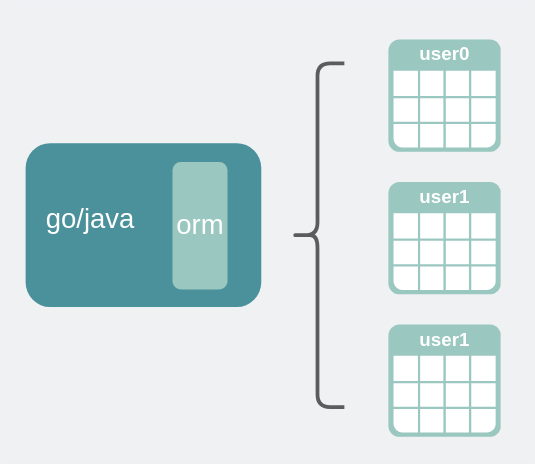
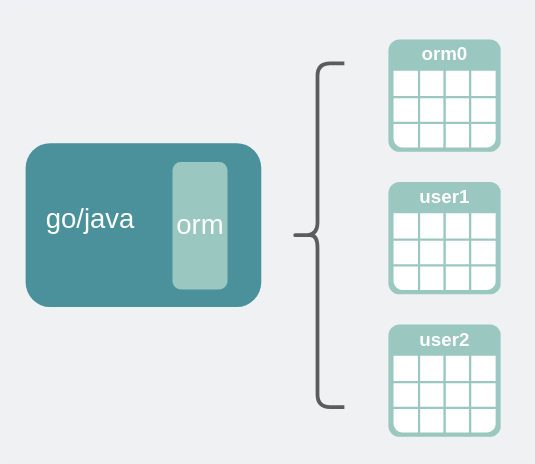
  <mxCell id="0" />
  <mxCell id="1" parent="0" />
  <mxCell id="2" value="" style="rounded=1;whiteSpace=wrap;html=1;fillColor=#4A919B;strokeColor=none;" parent="1" vertex="1"><mxGeometry x="20" y="114" width="188.5" height="131" as="geometry" /></mxCell>
  <mxCell id="3" value="" style="shadow=0;dashed=0;html=1;strokeColor=none;fillColor=#9AC7BF;labelPosition=center;verticalLabelPosition=bottom;verticalAlign=top;align=center;outlineConnect=0;shape=mxgraph.veeam.table;fontSize=22;" parent="1" vertex="1"><mxGeometry x="310.2" y="31" width="89.8" height="89.8" as="geometry" /></mxCell>
  <mxCell id="4" value="&lt;font color=&quot;#ffffff&quot; style=&quot;font-size: 22px;&quot;&gt;orm&lt;/font&gt;" style="rounded=1;whiteSpace=wrap;html=1;fillColor=#9AC7BF;strokeColor=none;" parent="1" vertex="1"><mxGeometry x="137.5" y="129" width="44" height="102" as="geometry" /></mxCell>
  <mxCell id="5" value="&lt;font color=&quot;#ffffff&quot;&gt;go/java&lt;/font&gt;" style="text;html=1;strokeColor=none;fillColor=none;align=center;verticalAlign=middle;whiteSpace=wrap;rounded=0;fontSize=22;" parent="1" vertex="1"><mxGeometry x="41.5" y="159.5" width="60" height="30" as="geometry" /></mxCell>
  <mxCell id="6" value="" style="shadow=0;dashed=0;html=1;strokeColor=none;fillColor=#9AC7BF;labelPosition=center;verticalLabelPosition=bottom;verticalAlign=top;align=center;outlineConnect=0;shape=mxgraph.veeam.table;fontSize=22;" parent="1" vertex="1"><mxGeometry x="310.2" y="145" width="89.8" height="89.8" as="geometry" /></mxCell>
  <mxCell id="7" value="" style="shadow=0;dashed=0;html=1;strokeColor=none;fillColor=#9AC7BF;labelPosition=center;verticalLabelPosition=bottom;verticalAlign=top;align=center;outlineConnect=0;shape=mxgraph.veeam.table;fontSize=22;" parent="1" vertex="1"><mxGeometry x="310.2" y="259" width="89.8" height="89.8" as="geometry" /></mxCell>
  <mxCell id="8" value="" style="shape=curlyBracket;whiteSpace=wrap;html=1;rounded=1;fontSize=22;fontColor=#FFFFFF;strokeColor=#5C5C5C;fillColor=none;strokeWidth=3;" parent="1" vertex="1"><mxGeometry x="232" y="50" width="43" height="275" as="geometry" /></mxCell>
- <mxCell id="9" value="&lt;span style=&quot;font-size: 15px;&quot;&gt;user0&lt;/span&gt;" style="text;strokeColor=none;fillColor=none;html=1;fontSize=24;fontStyle=1;verticalAlign=middle;align=center;fontColor=#FFFFFF;" parent="1" vertex="1"><mxGeometry x="305.1" y="20" width="100" height="40" as="geometry" /></mxCell>
+ <mxCell id="9" value="&lt;span style=&quot;font-size: 15px;&quot;&gt;orm0&lt;/span&gt;" style="text;strokeColor=none;fillColor=none;html=1;fontSize=24;fontStyle=1;verticalAlign=middle;align=center;fontColor=#FFFFFF;" parent="1" vertex="1"><mxGeometry x="305.1" y="20" width="100" height="40" as="geometry" /></mxCell>
  <mxCell id="10" value="&lt;span style=&quot;font-size: 15px;&quot;&gt;user1&lt;/span&gt;&lt;span style=&quot;color: rgba(0, 0, 0, 0); font-family: monospace; font-size: 0px; font-weight: 400; text-align: start;&quot;&gt;%3CmxGraphModel%3E%3Croot%3E%3CmxCell%20id%3D%220%22%2F%3E%3CmxCell%20id%3D%221%22%20parent%3D%220%22%2F%3E%3CmxCell%20id%3D%222%22%20value%3D%22%26lt%3Bspan%20style%3D%26quot%3Bfont-size%3A%2015px%3B%26quot%3B%26gt%3Buser0%26lt%3B%2Fspan%26gt%3B%22%20style%3D%22text%3BstrokeColor%3Dnone%3BfillColor%3Dnone%3Bhtml%3D1%3BfontSize%3D24%3BfontStyle%3D1%3BverticalAlign%3Dmiddle%3Balign%3Dcenter%3BfontColor%3D%23FFFFFF%3B%22%20vertex%3D%221%22%20parent%3D%221%22%3E%3CmxGeometry%20x%3D%22328.1%22%20y%3D%221315%22%20width%3D%22100%22%20height%3D%2240%22%20as%3D%22geometry%22%2F%3E%3C%2FmxCell%3E%3C%2Froot%3E%3C%2FmxGraphModel%3E&lt;/span&gt;" style="text;strokeColor=none;fillColor=none;html=1;fontSize=24;fontStyle=1;verticalAlign=middle;align=center;fontColor=#FFFFFF;" parent="1" vertex="1"><mxGeometry x="305.1" y="134" width="100" height="40" as="geometry" /></mxCell>
- <mxCell id="11" value="&lt;span style=&quot;font-size: 15px;&quot;&gt;user1&lt;/span&gt;" style="text;strokeColor=none;fillColor=none;html=1;fontSize=24;fontStyle=1;verticalAlign=middle;align=center;fontColor=#FFFFFF;" parent="1" vertex="1"><mxGeometry x="305.1" y="249" width="100" height="40" as="geometry" /></mxCell>
+ <mxCell id="11" value="&lt;span style=&quot;font-size: 15px;&quot;&gt;user2&lt;/span&gt;" style="text;strokeColor=none;fillColor=none;html=1;fontSize=24;fontStyle=1;verticalAlign=middle;align=center;fontColor=#FFFFFF;" parent="1" vertex="1"><mxGeometry x="305.1" y="249" width="100" height="40" as="geometry" /></mxCell>
